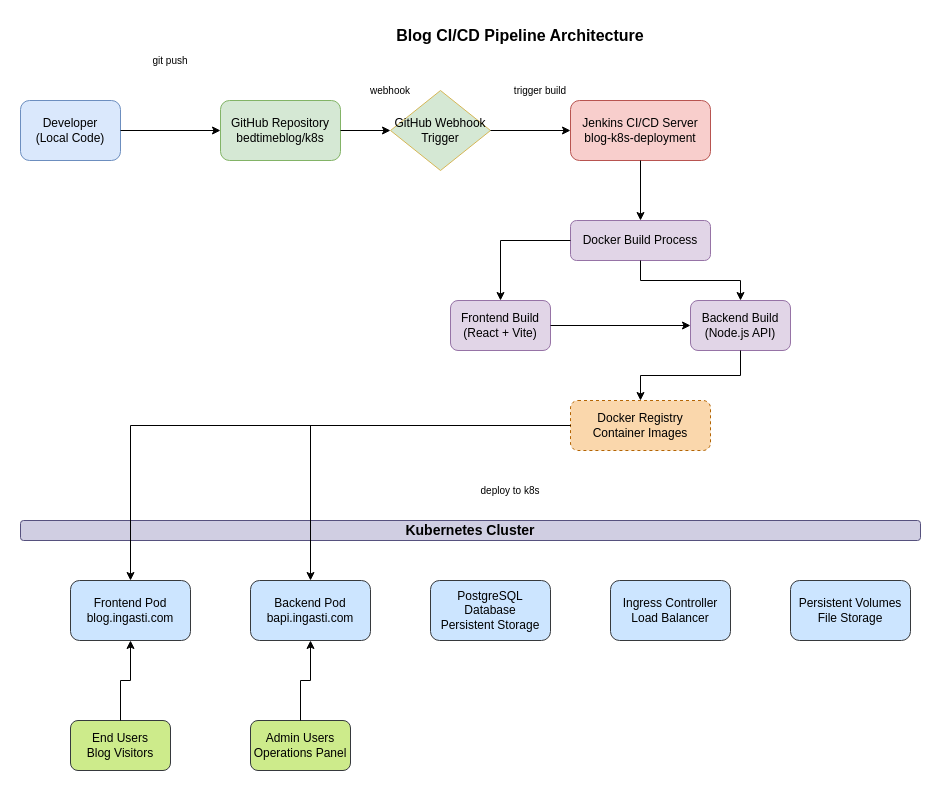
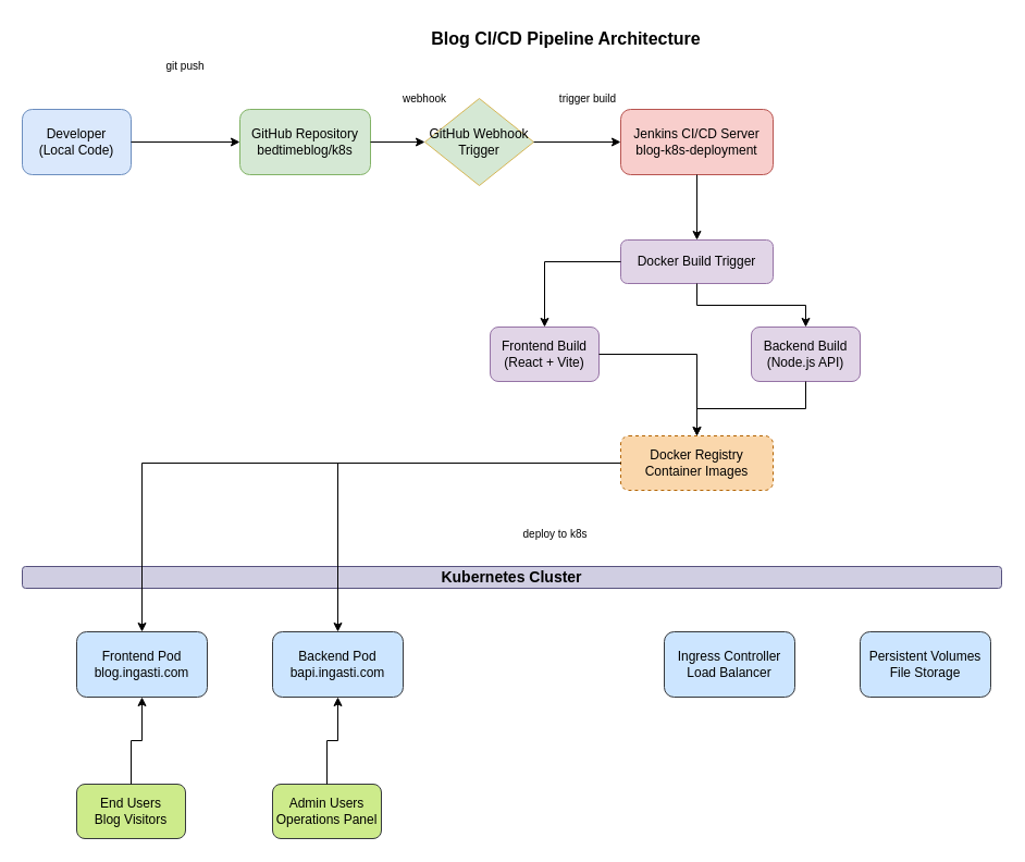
  <mxCell id="0" />
  <mxCell id="1" parent="0" />
  <mxCell id="2" value="Developer&#10;(Local Code)" style="rounded=1;whiteSpace=wrap;html=1;fillColor=#dae8fc;strokeColor=#6c8ebf;" vertex="1" parent="1"><mxGeometry x="20" y="100" width="100" height="60" as="geometry" /></mxCell>
  <mxCell id="3" value="GitHub Repository&#10;bedtimeblog/k8s" style="rounded=1;whiteSpace=wrap;html=1;fillColor=#d5e8d4;strokeColor=#82b366;" vertex="1" parent="1"><mxGeometry x="220" y="100" width="120" height="60" as="geometry" /></mxCell>
  <mxCell id="4" value="GitHub Webhook&#10;Trigger" style="rhombus;whiteSpace=wrap;html=1;fillColor=#d5e8d4;strokeColor=#d6b656;" vertex="1" parent="1"><mxGeometry x="390" y="90" width="100" height="80" as="geometry" /></mxCell>
  <mxCell id="5" value="Jenkins CI/CD Server&#10;blog-k8s-deployment" style="rounded=1;whiteSpace=wrap;html=1;fillColor=#f8cecc;strokeColor=#b85450;" vertex="1" parent="1"><mxGeometry x="570" y="100" width="140" height="60" as="geometry" /></mxCell>
- <mxCell id="6" value="Docker Build Process" style="rounded=1;whiteSpace=wrap;html=1;fillColor=#e1d5e7;strokeColor=#9673a6;" vertex="1" parent="1"><mxGeometry x="570" y="220" width="140" height="40" as="geometry" /></mxCell>
+ <mxCell id="6" value="Docker Build Trigger" style="rounded=1;whiteSpace=wrap;html=1;fillColor=#e1d5e7;strokeColor=#9673a6;" vertex="1" parent="1"><mxGeometry x="570" y="220" width="140" height="40" as="geometry" /></mxCell>
  <mxCell id="7" value="Frontend Build&#10;(React + Vite)" style="rounded=1;whiteSpace=wrap;html=1;fillColor=#e1d5e7;strokeColor=#9673a6;" vertex="1" parent="1"><mxGeometry x="450" y="300" width="100" height="50" as="geometry" /></mxCell>
  <mxCell id="8" value="Backend Build&#10;(Node.js API)" style="rounded=1;whiteSpace=wrap;html=1;fillColor=#e1d5e7;strokeColor=#9673a6;" vertex="1" parent="1"><mxGeometry x="690" y="300" width="100" height="50" as="geometry" /></mxCell>
  <mxCell id="9" value="Docker Registry&#10;Container Images" style="rounded=1;whiteSpace=wrap;html=1;fillColor=#fad7ac;strokeColor=#b46504;dashed=1;" vertex="1" parent="1"><mxGeometry x="570" y="400" width="140" height="50" as="geometry" /></mxCell>
  <mxCell id="10" value="Kubernetes Cluster" style="rounded=1;whiteSpace=wrap;html=1;fillColor=#d0cee2;strokeColor=#56517e;fontSize=14;fontStyle=1;" vertex="1" parent="1"><mxGeometry x="20" y="520" width="900" height="20" as="geometry" /></mxCell>
  <mxCell id="11" value="Frontend Pod&#10;blog.ingasti.com" style="rounded=1;whiteSpace=wrap;html=1;fillColor=#cce5ff;strokeColor=#36393d;" vertex="1" parent="1"><mxGeometry x="70" y="580" width="120" height="60" as="geometry" /></mxCell>
  <mxCell id="12" value="Backend Pod&#10;bapi.ingasti.com" style="rounded=1;whiteSpace=wrap;html=1;fillColor=#cce5ff;strokeColor=#36393d;" vertex="1" parent="1"><mxGeometry x="250" y="580" width="120" height="60" as="geometry" /></mxCell>
- <mxCell id="13" value="PostgreSQL Database&#10;Persistent Storage" style="rounded=1;whiteSpace=wrap;html=1;fillColor=#cce5ff;strokeColor=#36393d;" vertex="1" parent="1"><mxGeometry x="430" y="580" width="120" height="60" as="geometry" /></mxCell>
  <mxCell id="14" value="Ingress Controller&#10;Load Balancer" style="rounded=1;whiteSpace=wrap;html=1;fillColor=#cce5ff;strokeColor=#36393d;" vertex="1" parent="1"><mxGeometry x="610" y="580" width="120" height="60" as="geometry" /></mxCell>
  <mxCell id="15" value="Persistent Volumes&#10;File Storage" style="rounded=1;whiteSpace=wrap;html=1;fillColor=#cce5ff;strokeColor=#36393d;" vertex="1" parent="1"><mxGeometry x="790" y="580" width="120" height="60" as="geometry" /></mxCell>
  <mxCell id="16" value="End Users&#10;Blog Visitors" style="rounded=1;whiteSpace=wrap;html=1;fillColor=#cdeb8b;strokeColor=#36393d;" vertex="1" parent="1"><mxGeometry x="70" y="720" width="100" height="50" as="geometry" /></mxCell>
  <mxCell id="17" value="Admin Users&#10;Operations Panel" style="rounded=1;whiteSpace=wrap;html=1;fillColor=#cdeb8b;strokeColor=#36393d;" vertex="1" parent="1"><mxGeometry x="250" y="720" width="100" height="50" as="geometry" /></mxCell>
  <mxCell id="18" style="edgeStyle=orthogonalEdgeStyle;rounded=0;orthogonalLoop=1;jettySize=auto;html=1;" edge="1" parent="1" source="2" target="3"><mxGeometry relative="1" as="geometry" /></mxCell>
  <mxCell id="19" style="edgeStyle=orthogonalEdgeStyle;rounded=0;orthogonalLoop=1;jettySize=auto;html=1;" edge="1" parent="1" source="3" target="4"><mxGeometry relative="1" as="geometry" /></mxCell>
  <mxCell id="20" style="edgeStyle=orthogonalEdgeStyle;rounded=0;orthogonalLoop=1;jettySize=auto;html=1;" edge="1" parent="1" source="4" target="5"><mxGeometry relative="1" as="geometry" /></mxCell>
  <mxCell id="21" style="edgeStyle=orthogonalEdgeStyle;rounded=0;orthogonalLoop=1;jettySize=auto;html=1;" edge="1" parent="1" source="5" target="6"><mxGeometry relative="1" as="geometry" /></mxCell>
  <mxCell id="22" style="edgeStyle=orthogonalEdgeStyle;rounded=0;orthogonalLoop=1;jettySize=auto;html=1;" edge="1" parent="1" source="6" target="7"><mxGeometry relative="1" as="geometry" /></mxCell>
  <mxCell id="23" style="edgeStyle=orthogonalEdgeStyle;rounded=0;orthogonalLoop=1;jettySize=auto;html=1;" edge="1" parent="1" source="6" target="8"><mxGeometry relative="1" as="geometry" /></mxCell>
- <mxCell id="24" style="edgeStyle=orthogonalEdgeStyle;rounded=0;orthogonalLoop=1;jettySize=auto;html=1;" edge="1" parent="1" source="7" target="8"><mxGeometry relative="1" as="geometry" /></mxCell>
+ <mxCell id="24" style="edgeStyle=orthogonalEdgeStyle;rounded=0;orthogonalLoop=1;jettySize=auto;html=1;" edge="1" parent="1" source="7" target="9"><mxGeometry relative="1" as="geometry" /></mxCell>
  <mxCell id="25" style="edgeStyle=orthogonalEdgeStyle;rounded=0;orthogonalLoop=1;jettySize=auto;html=1;" edge="1" parent="1" source="8" target="9"><mxGeometry relative="1" as="geometry" /></mxCell>
  <mxCell id="26" style="edgeStyle=orthogonalEdgeStyle;rounded=0;orthogonalLoop=1;jettySize=auto;html=1;" edge="1" parent="1" source="9" target="11"><mxGeometry relative="1" as="geometry" /></mxCell>
  <mxCell id="27" style="edgeStyle=orthogonalEdgeStyle;rounded=0;orthogonalLoop=1;jettySize=auto;html=1;" edge="1" parent="1" source="9" target="12"><mxGeometry relative="1" as="geometry" /></mxCell>
  <mxCell id="28" style="edgeStyle=orthogonalEdgeStyle;rounded=0;orthogonalLoop=1;jettySize=auto;html=1;" edge="1" parent="1" source="16" target="11"><mxGeometry relative="1" as="geometry" /></mxCell>
  <mxCell id="29" style="edgeStyle=orthogonalEdgeStyle;rounded=0;orthogonalLoop=1;jettySize=auto;html=1;" edge="1" parent="1" source="17" target="12"><mxGeometry relative="1" as="geometry" /></mxCell>
  <mxCell id="30" value="git push" style="text;html=1;strokeColor=none;fillColor=none;align=center;verticalAlign=middle;whiteSpace=wrap;rounded=0;fontSize=10;" vertex="1" parent="1"><mxGeometry x="140" y="50" width="60" height="20" as="geometry" /></mxCell>
  <mxCell id="31" value="webhook" style="text;html=1;strokeColor=none;fillColor=none;align=center;verticalAlign=middle;whiteSpace=wrap;rounded=0;fontSize=10;" vertex="1" parent="1"><mxGeometry x="360" y="80" width="60" height="20" as="geometry" /></mxCell>
  <mxCell id="32" value="trigger build" style="text;html=1;strokeColor=none;fillColor=none;align=center;verticalAlign=middle;whiteSpace=wrap;rounded=0;fontSize=10;" vertex="1" parent="1"><mxGeometry x="510" y="80" width="60" height="20" as="geometry" /></mxCell>
  <mxCell id="33" value="deploy to k8s" style="text;html=1;strokeColor=none;fillColor=none;align=center;verticalAlign=middle;whiteSpace=wrap;rounded=0;fontSize=10;" vertex="1" parent="1"><mxGeometry x="470" y="480" width="80" height="20" as="geometry" /></mxCell>
  <mxCell id="34" value="Blog CI/CD Pipeline Architecture" style="text;html=1;strokeColor=none;fillColor=none;align=center;verticalAlign=middle;whiteSpace=wrap;rounded=0;fontSize=16;fontStyle=1;" vertex="1" parent="1"><mxGeometry x="370" y="20" width="300" height="30" as="geometry" /></mxCell>
